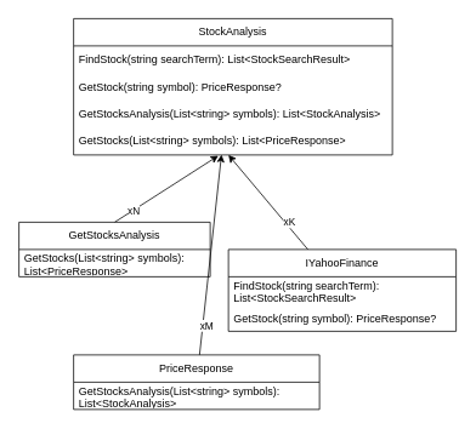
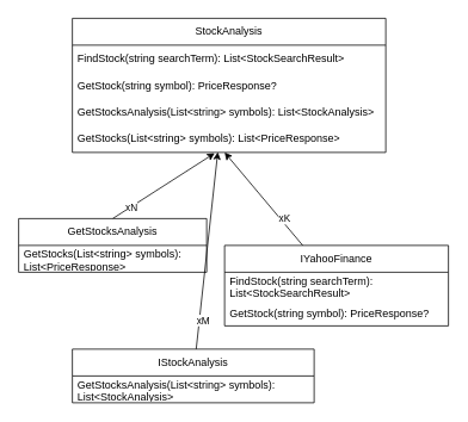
  <mxCell id="0" />
  <mxCell id="1" parent="0" />
  <mxCell id="2" value="" style="edgeStyle=none;html=1;fontFamily=Helvetica;fontColor=#000000;startArrow=classic;startFill=1;endArrow=none;endFill=0;" edge="1" parent="1" target="11"><mxGeometry relative="1" as="geometry"><mxPoint x="250" y="170" as="sourcePoint" /></mxGeometry></mxCell>
  <mxCell id="3" value="xK" style="edgeLabel;html=1;align=center;verticalAlign=middle;resizable=0;points=[];fontFamily=Helvetica;fontColor=#000000;" vertex="1" connectable="0" parent="2"><mxGeometry x="0.463" y="4" relative="1" as="geometry"><mxPoint as="offset" /></mxGeometry></mxCell>
  <mxCell id="4" value="" style="edgeStyle=none;html=1;fontFamily=Helvetica;fontColor=#000000;exitX=0.454;exitY=1.029;exitDx=0;exitDy=0;exitPerimeter=0;endArrow=none;endFill=0;startArrow=classic;startFill=1;entryX=0.5;entryY=0;entryDx=0;entryDy=0;" edge="1" parent="1" source="10" target="14"><mxGeometry relative="1" as="geometry"><mxPoint x="72.805" y="15" as="sourcePoint" /><mxPoint x="84" y="290" as="targetPoint" /></mxGeometry></mxCell>
  <mxCell id="5" value="xN" style="edgeLabel;html=1;align=center;verticalAlign=middle;resizable=0;points=[];fontFamily=Helvetica;fontColor=#000000;" vertex="1" connectable="0" parent="4"><mxGeometry x="0.272" y="4" relative="1" as="geometry"><mxPoint x="-23" y="11" as="offset" /></mxGeometry></mxCell>
  <mxCell id="6" value="StockAnalysis" style="swimlane;fontStyle=0;childLayout=stackLayout;horizontal=1;startSize=30;horizontalStack=0;resizeParent=1;resizeParentMax=0;resizeLast=0;collapsible=1;marginBottom=0;whiteSpace=wrap;html=1;" vertex="1" parent="1"><mxGeometry x="80" y="20" width="350" height="150" as="geometry" /></mxCell>
  <mxCell id="7" value="FindStock(string searchTerm): List&amp;lt;StockSearchResult&amp;gt;" style="text;strokeColor=none;fillColor=none;align=left;verticalAlign=middle;spacingLeft=4;spacingRight=4;overflow=hidden;points=[[0,0.5],[1,0.5]];portConstraint=eastwest;rotatable=0;whiteSpace=wrap;html=1;" vertex="1" parent="6"><mxGeometry y="30" width="350" height="30" as="geometry" /></mxCell>
  <mxCell id="8" value="&lt;div style=&quot;background-color: rgb(255, 255, 255); line-height: 18px;&quot;&gt;GetStock(string symbol): PriceResponse?&lt;/div&gt;" style="text;strokeColor=none;fillColor=none;align=left;verticalAlign=middle;spacingLeft=4;spacingRight=4;overflow=hidden;points=[[0,0.5],[1,0.5]];portConstraint=eastwest;rotatable=0;whiteSpace=wrap;html=1;" vertex="1" parent="6"><mxGeometry y="60" width="350" height="30" as="geometry" /></mxCell>
  <mxCell id="9" value="GetStocksAnalysis(List&amp;lt;string&amp;gt; symbols): List&amp;lt;StockAnalysis&amp;gt;" style="text;strokeColor=none;fillColor=none;align=left;verticalAlign=middle;spacingLeft=4;spacingRight=4;overflow=hidden;points=[[0,0.5],[1,0.5]];portConstraint=eastwest;rotatable=0;whiteSpace=wrap;html=1;" vertex="1" parent="6"><mxGeometry y="90" width="350" height="30" as="geometry" /></mxCell>
  <mxCell id="10" value="GetStocks(List&amp;lt;string&amp;gt; symbols): List&amp;lt;PriceResponse&amp;gt;" style="text;strokeColor=none;fillColor=none;align=left;verticalAlign=middle;spacingLeft=4;spacingRight=4;overflow=hidden;points=[[0,0.5],[1,0.5]];portConstraint=eastwest;rotatable=0;whiteSpace=wrap;html=1;" vertex="1" parent="6"><mxGeometry y="120" width="350" height="30" as="geometry" /></mxCell>
  <mxCell id="11" value="IYahooFinance" style="swimlane;fontStyle=0;childLayout=stackLayout;horizontal=1;startSize=30;horizontalStack=0;resizeParent=1;resizeParentMax=0;resizeLast=0;collapsible=1;marginBottom=0;whiteSpace=wrap;html=1;" vertex="1" parent="1"><mxGeometry x="250" y="274" width="250" height="90" as="geometry" /></mxCell>
  <mxCell id="12" value="FindStock(string searchTerm): List&amp;lt;StockSearchResult&amp;gt;" style="text;strokeColor=none;fillColor=none;align=left;verticalAlign=middle;spacingLeft=4;spacingRight=4;overflow=hidden;points=[[0,0.5],[1,0.5]];portConstraint=eastwest;rotatable=0;whiteSpace=wrap;html=1;" vertex="1" parent="11"><mxGeometry y="30" width="250" height="30" as="geometry" /></mxCell>
  <mxCell id="13" value="&lt;div style=&quot;background-color: rgb(255, 255, 255); line-height: 18px;&quot;&gt;GetStock(string symbol): PriceResponse?&lt;/div&gt;" style="text;strokeColor=none;fillColor=none;align=left;verticalAlign=middle;spacingLeft=4;spacingRight=4;overflow=hidden;points=[[0,0.5],[1,0.5]];portConstraint=eastwest;rotatable=0;whiteSpace=wrap;html=1;" vertex="1" parent="11"><mxGeometry y="60" width="250" height="30" as="geometry" /></mxCell>
  <mxCell id="14" value="GetStocksAnalysis" style="swimlane;fontStyle=0;childLayout=stackLayout;horizontal=1;startSize=30;horizontalStack=0;resizeParent=1;resizeParentMax=0;resizeLast=0;collapsible=1;marginBottom=0;whiteSpace=wrap;html=1;" vertex="1" parent="1"><mxGeometry x="20" y="244" width="210" height="60" as="geometry" /></mxCell>
  <mxCell id="15" value="GetStocks(List&amp;lt;string&amp;gt; symbols): List&amp;lt;PriceResponse&amp;gt;" style="text;strokeColor=none;fillColor=none;align=left;verticalAlign=middle;spacingLeft=4;spacingRight=4;overflow=hidden;points=[[0,0.5],[1,0.5]];portConstraint=eastwest;rotatable=0;whiteSpace=wrap;html=1;" vertex="1" parent="14"><mxGeometry y="30" width="210" height="30" as="geometry" /></mxCell>
  <mxCell id="16" style="edgeStyle=none;html=1;entryX=0.464;entryY=0.987;entryDx=0;entryDy=0;entryPerimeter=0;fontFamily=Helvetica;fontColor=#000000;" edge="1" parent="1" source="18" target="10"><mxGeometry relative="1" as="geometry" /></mxCell>
  <mxCell id="17" value="xM" style="edgeLabel;html=1;align=center;verticalAlign=middle;resizable=0;points=[];fontFamily=Helvetica;fontColor=#000000;" vertex="1" connectable="0" parent="16"><mxGeometry x="-0.7" y="-4" relative="1" as="geometry"><mxPoint as="offset" /></mxGeometry></mxCell>
- <mxCell id="18" value="PriceResponse" style="swimlane;fontStyle=0;childLayout=stackLayout;horizontal=1;startSize=30;horizontalStack=0;resizeParent=1;resizeParentMax=0;resizeLast=0;collapsible=1;marginBottom=0;whiteSpace=wrap;html=1;fontFamily=Helvetica;fontColor=#000000;" vertex="1" parent="1"><mxGeometry x="80" y="390" width="270" height="60" as="geometry" /></mxCell>
+ <mxCell id="18" value="IStockAnalysis" style="swimlane;fontStyle=0;childLayout=stackLayout;horizontal=1;startSize=30;horizontalStack=0;resizeParent=1;resizeParentMax=0;resizeLast=0;collapsible=1;marginBottom=0;whiteSpace=wrap;html=1;fontFamily=Helvetica;fontColor=#000000;" vertex="1" parent="1"><mxGeometry x="80" y="390" width="270" height="60" as="geometry" /></mxCell>
  <mxCell id="19" value="GetStocksAnalysis(List&amp;lt;string&amp;gt; symbols): List&amp;lt;StockAnalysis&amp;gt;" style="text;strokeColor=none;fillColor=none;align=left;verticalAlign=middle;spacingLeft=4;spacingRight=4;overflow=hidden;points=[[0,0.5],[1,0.5]];portConstraint=eastwest;rotatable=0;whiteSpace=wrap;html=1;fontFamily=Helvetica;fontColor=#000000;" vertex="1" parent="18"><mxGeometry y="30" width="270" height="30" as="geometry" /></mxCell>
